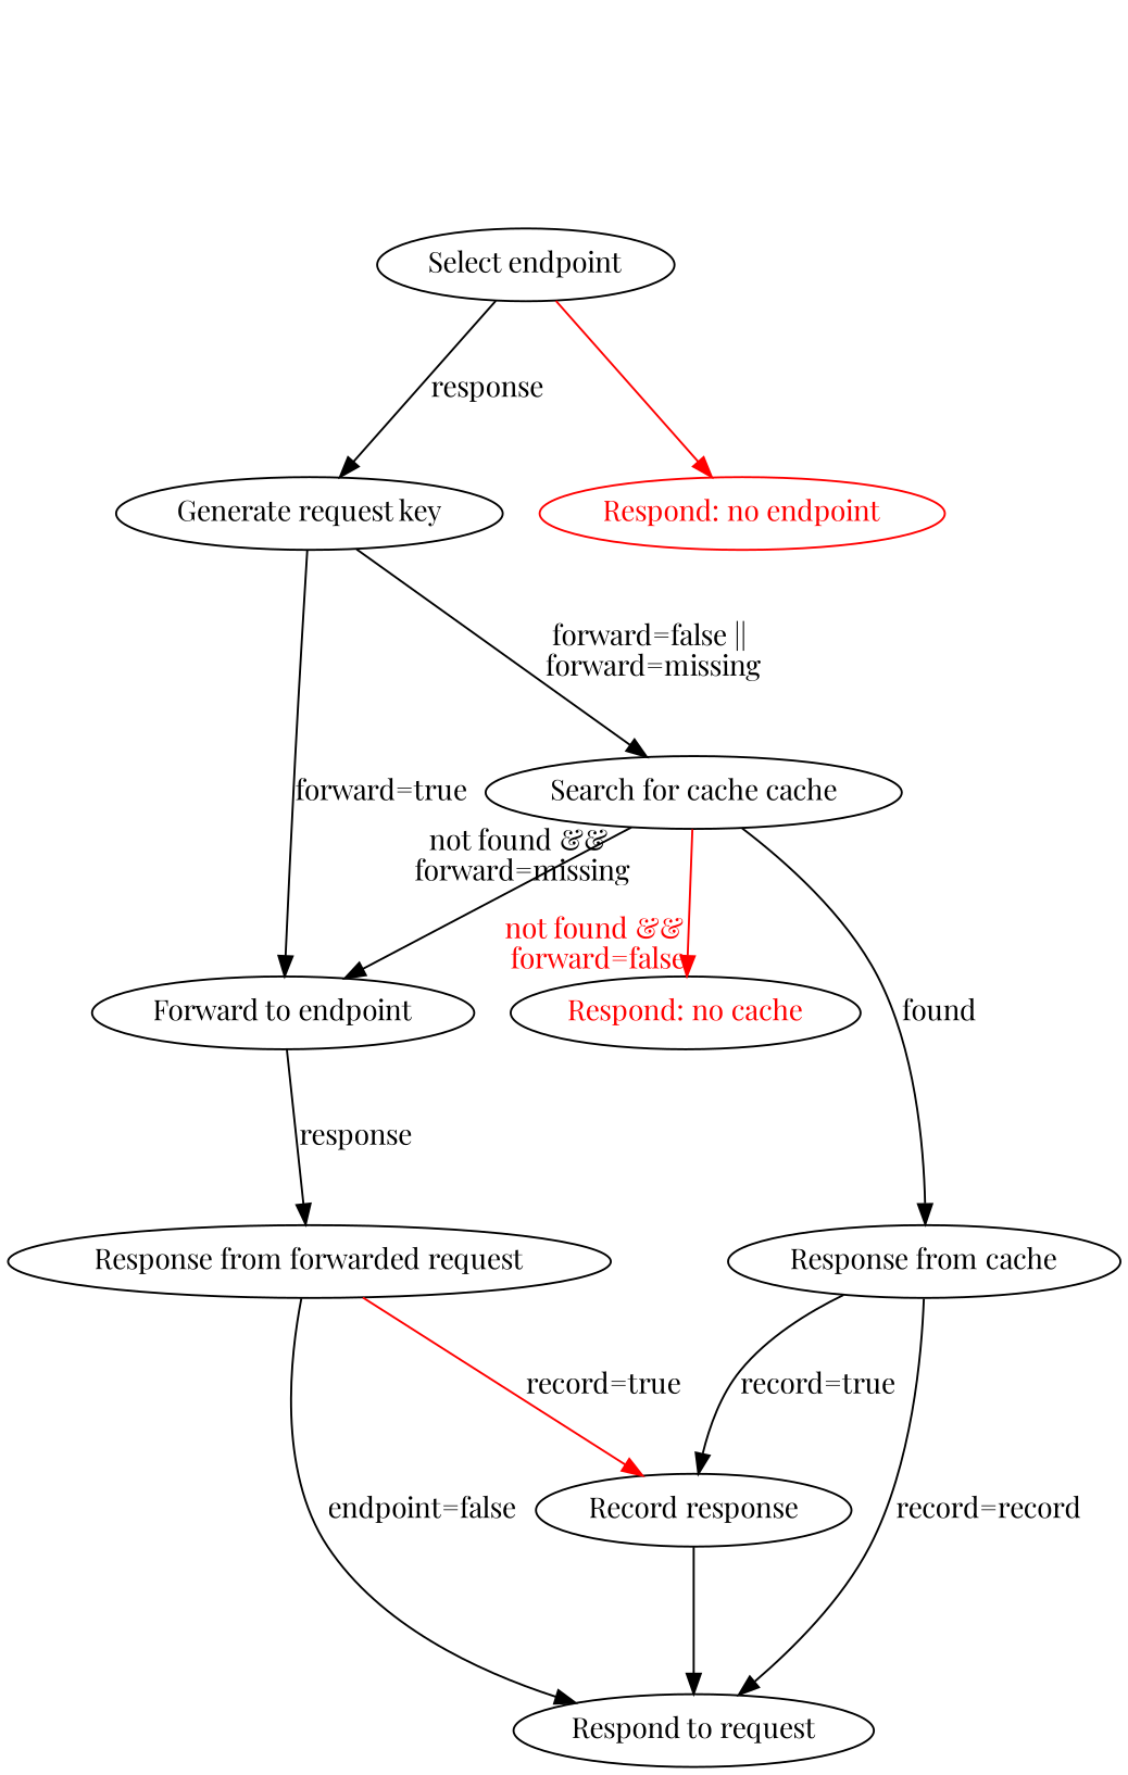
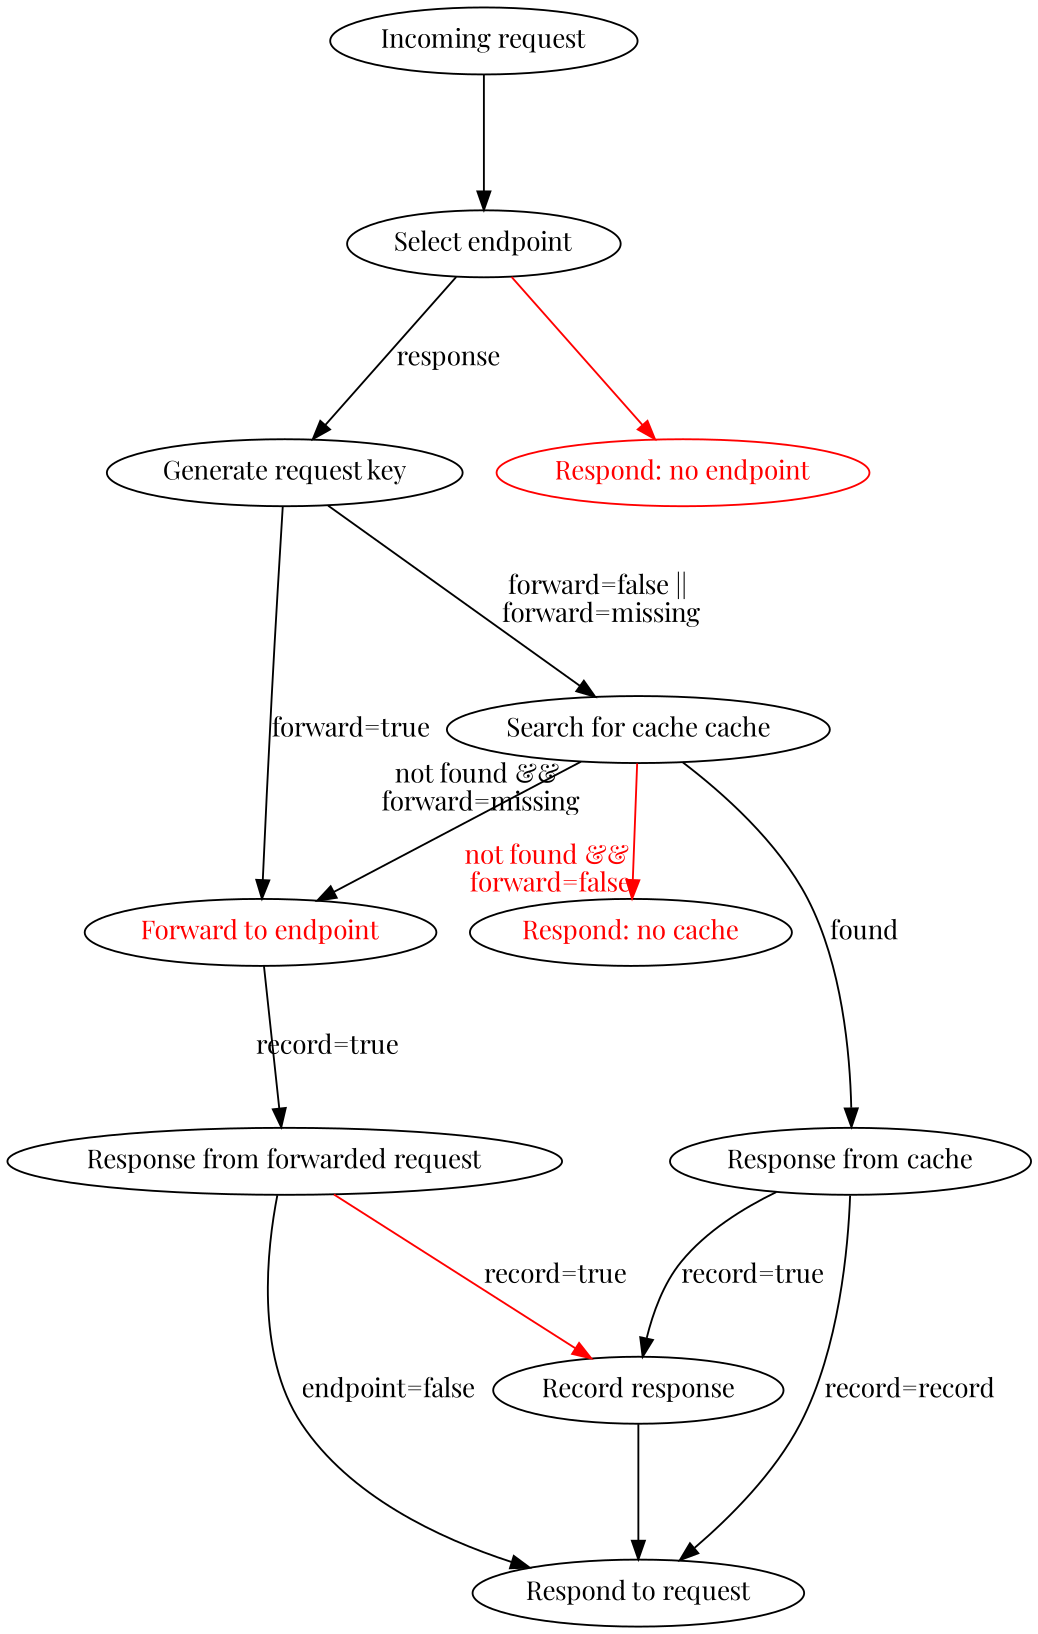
  digraph {
    fontname="Playfair Display"
    ranksep=1
    node [fontname="Playfair Display"]
    edge [fontname="Playfair Display"]
+   n1 [label="Incoming request"]
    n2 [label="Select endpoint"]
    n3 [label="Generate request key"]
    n4 [color=red fontcolor=red label="Respond: no endpoint"]
    n5 [label="Search for cache cache"]
-   n6 [label="Forward to endpoint"]
+   n6 [label="Forward to endpoint" fontcolor=red]
    n7 [label="Response from cache"]
    n8 [color=black fontcolor=red label="Respond: no cache"]
    n9 [label="Response from forwarded request"]
    n10 [label="Record response"]
    n11 [label="Respond to request"]
+   n1 -> n2
    n2 -> n3 [label=response]
    n2 -> n4 [color=red]
    n3 -> n5 [label="forward=false ||\n forward=missing"]
    n3 -> n6 [label="forward=true\r"]
    n5 -> n6 [taillabel="not found &&\n forward=missing"]
    n5 -> n7 [label=found]
    n5 -> n8 [color=red fontcolor=red headlabel="not found &&\n forward=false"]
-   n6 -> n9 [label=response]
+   n6 -> n9 [label="record=true"]
    n7 -> n10 [label="record=true"]
    n7 -> n11 [label="record=record"]
    n9 -> n10 [color=red label="record=true"]
    n9 -> n11 [label="endpoint=false"]
    n10 -> n11
  }
